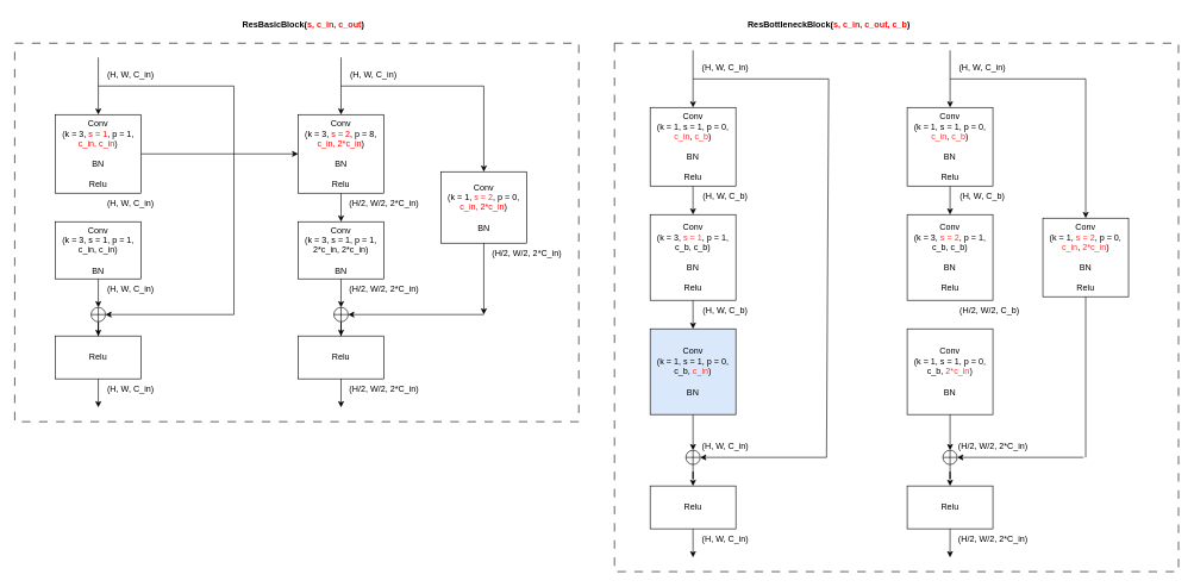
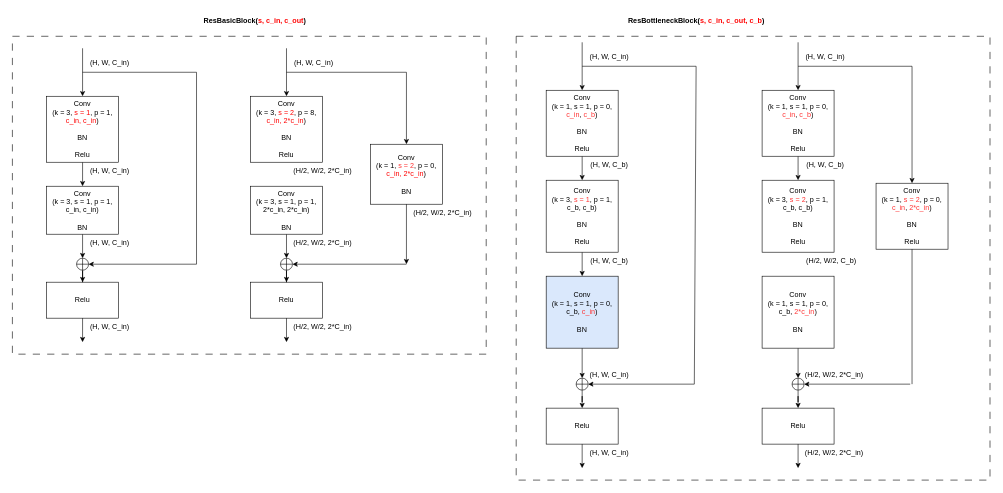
  <mxCell id="0" />
  <mxCell id="1" parent="0" />
  <mxCell id="2" value="" style="rounded=0;whiteSpace=wrap;html=1;fillColor=none;dashed=1;dashPattern=12 12;" vertex="1" parent="1"><mxGeometry x="20" y="60" width="790" height="530" as="geometry" /></mxCell>
- <mxCell id="3" value="" style="edgeStyle=orthogonalEdgeStyle;rounded=0;orthogonalLoop=1;jettySize=auto;html=1;" edge="1" parent="1" source="4" target="20"><mxGeometry relative="1" as="geometry" /></mxCell>
+ <mxCell id="3" value="" style="edgeStyle=orthogonalEdgeStyle;rounded=0;orthogonalLoop=1;jettySize=auto;html=1;" edge="1" parent="1" source="4" target="6"><mxGeometry relative="1" as="geometry" /></mxCell>
  <mxCell id="4" value="Conv&lt;br&gt;(k = 3, &lt;font color=&quot;#ff0000&quot;&gt;s = 1&lt;/font&gt;, p = 1, &lt;font color=&quot;#ff0000&quot;&gt;c_in, c_in&lt;/font&gt;)&lt;br&gt;&lt;br&gt;BN&lt;br&gt;&lt;br&gt;Relu" style="rounded=0;whiteSpace=wrap;html=1;" vertex="1" parent="1"><mxGeometry x="77" y="160" width="120" height="110" as="geometry" /></mxCell>
  <mxCell id="5" value="" style="edgeStyle=orthogonalEdgeStyle;rounded=0;orthogonalLoop=1;jettySize=auto;html=1;entryX=0.5;entryY=0;entryDx=0;entryDy=0;" edge="1" parent="1" source="6" target="10"><mxGeometry relative="1" as="geometry" /></mxCell>
  <mxCell id="6" value="Conv&lt;br&gt;(k = 3, s = 1, p = 1,&lt;br&gt;c_in, c_in)&lt;br&gt;&lt;br&gt;BN" style="rounded=0;whiteSpace=wrap;html=1;" vertex="1" parent="1"><mxGeometry x="77" y="310" width="120" height="80" as="geometry" /></mxCell>
  <mxCell id="7" value="Relu" style="rounded=0;whiteSpace=wrap;html=1;" vertex="1" parent="1"><mxGeometry x="77" y="470" width="120" height="60" as="geometry" /></mxCell>
  <mxCell id="8" value="" style="endArrow=classic;html=1;rounded=0;entryX=0.5;entryY=0;entryDx=0;entryDy=0;" edge="1" parent="1" target="4"><mxGeometry width="50" height="50" relative="1" as="geometry"><mxPoint x="137" y="80" as="sourcePoint" /><mxPoint x="317" y="200" as="targetPoint" /></mxGeometry></mxCell>
  <mxCell id="9" value="" style="edgeStyle=orthogonalEdgeStyle;rounded=0;orthogonalLoop=1;jettySize=auto;html=1;" edge="1" parent="1" source="10" target="7"><mxGeometry relative="1" as="geometry" /></mxCell>
  <mxCell id="10" value="" style="shape=orEllipse;perimeter=ellipsePerimeter;whiteSpace=wrap;html=1;backgroundOutline=1;" vertex="1" parent="1"><mxGeometry x="127" y="430" width="20" height="20" as="geometry" /></mxCell>
  <mxCell id="11" value="" style="endArrow=none;html=1;rounded=0;" edge="1" parent="1"><mxGeometry width="50" height="50" relative="1" as="geometry"><mxPoint x="137" y="120" as="sourcePoint" /><mxPoint x="327" y="120" as="targetPoint" /></mxGeometry></mxCell>
  <mxCell id="12" value="" style="endArrow=none;html=1;rounded=0;" edge="1" parent="1"><mxGeometry width="50" height="50" relative="1" as="geometry"><mxPoint x="327" y="120" as="sourcePoint" /><mxPoint x="327" y="440" as="targetPoint" /></mxGeometry></mxCell>
  <mxCell id="13" value="" style="endArrow=classic;html=1;rounded=0;entryX=1;entryY=0.5;entryDx=0;entryDy=0;" edge="1" parent="1" target="10"><mxGeometry width="50" height="50" relative="1" as="geometry"><mxPoint x="327" y="440" as="sourcePoint" /><mxPoint x="317" y="280" as="targetPoint" /></mxGeometry></mxCell>
  <mxCell id="14" value="" style="endArrow=classic;html=1;rounded=0;exitX=0.5;exitY=1;exitDx=0;exitDy=0;" edge="1" parent="1" source="7"><mxGeometry width="50" height="50" relative="1" as="geometry"><mxPoint x="267" y="560" as="sourcePoint" /><mxPoint x="137" y="570" as="targetPoint" /></mxGeometry></mxCell>
  <mxCell id="15" value="(H, W, C_in)" style="text;html=1;align=center;verticalAlign=middle;resizable=0;points=[];autosize=1;strokeColor=none;fillColor=none;" vertex="1" parent="1"><mxGeometry x="137" y="90" width="90" height="30" as="geometry" /></mxCell>
  <mxCell id="16" value="(H, W, C_in)" style="text;html=1;align=center;verticalAlign=middle;resizable=0;points=[];autosize=1;strokeColor=none;fillColor=none;" vertex="1" parent="1"><mxGeometry x="137" y="390" width="90" height="30" as="geometry" /></mxCell>
  <mxCell id="17" value="(H, W, C_in)" style="text;html=1;align=center;verticalAlign=middle;resizable=0;points=[];autosize=1;strokeColor=none;fillColor=none;" vertex="1" parent="1"><mxGeometry x="137" y="530" width="90" height="30" as="geometry" /></mxCell>
  <mxCell id="18" value="(H, W, C_in)" style="text;html=1;align=center;verticalAlign=middle;resizable=0;points=[];autosize=1;strokeColor=none;fillColor=none;" vertex="1" parent="1"><mxGeometry x="137" y="270" width="90" height="30" as="geometry" /></mxCell>
- <mxCell id="19" value="" style="edgeStyle=orthogonalEdgeStyle;rounded=0;orthogonalLoop=1;jettySize=auto;html=1;" edge="1" parent="1" source="20" target="22"><mxGeometry relative="1" as="geometry" /></mxCell>
  <mxCell id="20" value="Conv&lt;br&gt;(k = 3, &lt;font color=&quot;#ff0000&quot;&gt;s = 2&lt;/font&gt;, p = 8, &lt;font color=&quot;#ff0000&quot;&gt;c_in, 2*c_in&lt;/font&gt;)&lt;br&gt;&lt;br&gt;BN&lt;br&gt;&lt;br&gt;Relu" style="rounded=0;whiteSpace=wrap;html=1;" vertex="1" parent="1"><mxGeometry x="417" y="160" width="120" height="110" as="geometry" /></mxCell>
  <mxCell id="21" value="" style="edgeStyle=orthogonalEdgeStyle;rounded=0;orthogonalLoop=1;jettySize=auto;html=1;entryX=0.5;entryY=0;entryDx=0;entryDy=0;" edge="1" parent="1" source="22" target="26"><mxGeometry relative="1" as="geometry" /></mxCell>
  <mxCell id="22" value="Conv&lt;br&gt;(k = 3, s = 1, p = 1,&lt;br&gt;2*c_in, 2*c_in)&lt;br&gt;&lt;br&gt;BN" style="rounded=0;whiteSpace=wrap;html=1;" vertex="1" parent="1"><mxGeometry x="417" y="310" width="120" height="80" as="geometry" /></mxCell>
  <mxCell id="23" value="Relu" style="rounded=0;whiteSpace=wrap;html=1;" vertex="1" parent="1"><mxGeometry x="417" y="470" width="120" height="60" as="geometry" /></mxCell>
  <mxCell id="24" value="" style="endArrow=classic;html=1;rounded=0;entryX=0.5;entryY=0;entryDx=0;entryDy=0;" edge="1" parent="1" target="20"><mxGeometry width="50" height="50" relative="1" as="geometry"><mxPoint x="477" y="80" as="sourcePoint" /><mxPoint x="657" y="200" as="targetPoint" /></mxGeometry></mxCell>
  <mxCell id="25" value="" style="edgeStyle=orthogonalEdgeStyle;rounded=0;orthogonalLoop=1;jettySize=auto;html=1;" edge="1" parent="1" source="26" target="23"><mxGeometry relative="1" as="geometry" /></mxCell>
  <mxCell id="26" value="" style="shape=orEllipse;perimeter=ellipsePerimeter;whiteSpace=wrap;html=1;backgroundOutline=1;" vertex="1" parent="1"><mxGeometry x="467" y="430" width="20" height="20" as="geometry" /></mxCell>
  <mxCell id="27" value="" style="endArrow=none;html=1;rounded=0;" edge="1" parent="1"><mxGeometry width="50" height="50" relative="1" as="geometry"><mxPoint x="477" y="120" as="sourcePoint" /><mxPoint x="677" y="120" as="targetPoint" /></mxGeometry></mxCell>
  <mxCell id="28" value="" style="endArrow=classic;html=1;rounded=0;entryX=1;entryY=0.5;entryDx=0;entryDy=0;" edge="1" parent="1" target="26"><mxGeometry width="50" height="50" relative="1" as="geometry"><mxPoint x="677" y="440" as="sourcePoint" /><mxPoint x="657" y="280" as="targetPoint" /></mxGeometry></mxCell>
  <mxCell id="29" value="" style="endArrow=classic;html=1;rounded=0;exitX=0.5;exitY=1;exitDx=0;exitDy=0;" edge="1" parent="1" source="23"><mxGeometry width="50" height="50" relative="1" as="geometry"><mxPoint x="607" y="560" as="sourcePoint" /><mxPoint x="477" y="570" as="targetPoint" /></mxGeometry></mxCell>
  <mxCell id="30" value="(H, W, C_in)" style="text;html=1;align=center;verticalAlign=middle;resizable=0;points=[];autosize=1;strokeColor=none;fillColor=none;" vertex="1" parent="1"><mxGeometry x="477" y="90" width="90" height="30" as="geometry" /></mxCell>
  <mxCell id="31" value="(H/2, W/2, 2*C_in)" style="text;html=1;align=center;verticalAlign=middle;resizable=0;points=[];autosize=1;strokeColor=none;fillColor=none;" vertex="1" parent="1"><mxGeometry x="477" y="390" width="120" height="30" as="geometry" /></mxCell>
  <mxCell id="32" value="(H/2, W/2, 2*C_in)" style="text;html=1;align=center;verticalAlign=middle;resizable=0;points=[];autosize=1;strokeColor=none;fillColor=none;" vertex="1" parent="1"><mxGeometry x="477" y="270" width="120" height="30" as="geometry" /></mxCell>
  <mxCell id="33" value="Conv&lt;br&gt;(k = 1, &lt;font color=&quot;#ff3333&quot;&gt;s = 2&lt;/font&gt;, p = 0, &lt;font color=&quot;#ff0000&quot;&gt;c_in, 2*c_in&lt;/font&gt;)&lt;br&gt;&lt;br&gt;BN" style="rounded=0;whiteSpace=wrap;html=1;" vertex="1" parent="1"><mxGeometry x="617" y="240" width="120" height="100" as="geometry" /></mxCell>
  <mxCell id="34" value="" style="endArrow=classic;html=1;rounded=0;entryX=0.5;entryY=0;entryDx=0;entryDy=0;" edge="1" parent="1" target="33"><mxGeometry width="50" height="50" relative="1" as="geometry"><mxPoint x="677" y="120" as="sourcePoint" /><mxPoint x="767" y="260" as="targetPoint" /></mxGeometry></mxCell>
  <mxCell id="35" value="" style="endArrow=classic;html=1;rounded=0;exitX=0.5;exitY=1;exitDx=0;exitDy=0;" edge="1" parent="1" source="33"><mxGeometry width="50" height="50" relative="1" as="geometry"><mxPoint x="717" y="310" as="sourcePoint" /><mxPoint x="677" y="440" as="targetPoint" /></mxGeometry></mxCell>
  <mxCell id="36" value="(H/2, W/2, 2*C_in)" style="text;html=1;align=center;verticalAlign=middle;resizable=0;points=[];autosize=1;strokeColor=none;fillColor=none;" vertex="1" parent="1"><mxGeometry x="677" y="340" width="120" height="30" as="geometry" /></mxCell>
  <mxCell id="37" value="(H/2, W/2, 2*C_in)" style="text;html=1;align=center;verticalAlign=middle;resizable=0;points=[];autosize=1;strokeColor=none;fillColor=none;" vertex="1" parent="1"><mxGeometry x="477" y="530" width="120" height="30" as="geometry" /></mxCell>
  <mxCell id="38" value="&lt;b&gt;ResBasicBlock(&lt;font color=&quot;#ff0000&quot;&gt;s, c_in, c_out&lt;/font&gt;)&lt;/b&gt;" style="text;html=1;align=center;verticalAlign=middle;resizable=0;points=[];autosize=1;strokeColor=none;fillColor=none;" vertex="1" parent="1"><mxGeometry x="329" y="20" width="190" height="30" as="geometry" /></mxCell>
  <mxCell id="39" value="" style="edgeStyle=orthogonalEdgeStyle;rounded=0;orthogonalLoop=1;jettySize=auto;html=1;" edge="1" parent="1" source="40" target="42"><mxGeometry relative="1" as="geometry" /></mxCell>
  <mxCell id="40" value="Conv&lt;br&gt;(k = 1, s = 1, p = 0, &lt;font color=&quot;#ff3333&quot;&gt;c_in&lt;/font&gt;, &lt;font color=&quot;#ff3333&quot;&gt;c_b&lt;/font&gt;)&lt;br&gt;&lt;br&gt;BN&lt;br&gt;&lt;br&gt;Relu" style="rounded=0;whiteSpace=wrap;html=1;" vertex="1" parent="1"><mxGeometry x="910" y="150" width="120" height="110" as="geometry" /></mxCell>
  <mxCell id="41" value="" style="edgeStyle=orthogonalEdgeStyle;rounded=0;orthogonalLoop=1;jettySize=auto;html=1;entryX=0.5;entryY=0;entryDx=0;entryDy=0;" edge="1" parent="1" source="42" target="57"><mxGeometry relative="1" as="geometry" /></mxCell>
  <mxCell id="42" value="Conv&lt;br&gt;(k = 3, &lt;font color=&quot;#ff3333&quot;&gt;s = 1&lt;/font&gt;, p = 1,&lt;br&gt;c_b, c_b)&lt;br&gt;&lt;br&gt;BN&lt;br&gt;&lt;br&gt;Relu" style="rounded=0;whiteSpace=wrap;html=1;" vertex="1" parent="1"><mxGeometry x="910" y="300" width="120" height="120" as="geometry" /></mxCell>
  <mxCell id="43" value="Relu" style="rounded=0;whiteSpace=wrap;html=1;" vertex="1" parent="1"><mxGeometry x="910" y="680" width="120" height="60" as="geometry" /></mxCell>
  <mxCell id="44" value="" style="endArrow=classic;html=1;rounded=0;entryX=0.5;entryY=0;entryDx=0;entryDy=0;" edge="1" parent="1" target="40"><mxGeometry width="50" height="50" relative="1" as="geometry"><mxPoint x="970" y="70" as="sourcePoint" /><mxPoint x="1150" y="190" as="targetPoint" /></mxGeometry></mxCell>
  <mxCell id="45" value="" style="edgeStyle=orthogonalEdgeStyle;rounded=0;orthogonalLoop=1;jettySize=auto;html=1;" edge="1" parent="1" source="46" target="43"><mxGeometry relative="1" as="geometry" /></mxCell>
  <mxCell id="46" value="" style="shape=orEllipse;perimeter=ellipsePerimeter;whiteSpace=wrap;html=1;backgroundOutline=1;" vertex="1" parent="1"><mxGeometry x="960" y="630" width="20" height="20" as="geometry" /></mxCell>
  <mxCell id="47" value="" style="endArrow=none;html=1;rounded=0;" edge="1" parent="1"><mxGeometry width="50" height="50" relative="1" as="geometry"><mxPoint x="970" y="110" as="sourcePoint" /><mxPoint x="1160" y="110" as="targetPoint" /></mxGeometry></mxCell>
  <mxCell id="48" value="" style="endArrow=none;html=1;rounded=0;" edge="1" parent="1"><mxGeometry width="50" height="50" relative="1" as="geometry"><mxPoint x="1160" y="110" as="sourcePoint" /><mxPoint x="1157" y="640" as="targetPoint" /></mxGeometry></mxCell>
  <mxCell id="49" value="" style="endArrow=classic;html=1;rounded=0;entryX=1;entryY=0.5;entryDx=0;entryDy=0;" edge="1" parent="1" target="46"><mxGeometry width="50" height="50" relative="1" as="geometry"><mxPoint x="1157" y="640" as="sourcePoint" /><mxPoint x="1150" y="355" as="targetPoint" /></mxGeometry></mxCell>
  <mxCell id="50" value="" style="endArrow=classic;html=1;rounded=0;exitX=0.5;exitY=1;exitDx=0;exitDy=0;" edge="1" parent="1" source="43"><mxGeometry width="50" height="50" relative="1" as="geometry"><mxPoint x="1100" y="770" as="sourcePoint" /><mxPoint x="970" y="780" as="targetPoint" /></mxGeometry></mxCell>
  <mxCell id="51" value="(H, W, C_in)" style="text;html=1;align=center;verticalAlign=middle;resizable=0;points=[];autosize=1;strokeColor=none;fillColor=none;" vertex="1" parent="1"><mxGeometry x="970" y="80" width="90" height="30" as="geometry" /></mxCell>
  <mxCell id="52" value="(H, W, C_in)" style="text;html=1;align=center;verticalAlign=middle;resizable=0;points=[];autosize=1;strokeColor=none;fillColor=none;" vertex="1" parent="1"><mxGeometry x="970" y="610" width="90" height="30" as="geometry" /></mxCell>
  <mxCell id="53" value="(H, W, C_in)" style="text;html=1;align=center;verticalAlign=middle;resizable=0;points=[];autosize=1;strokeColor=none;fillColor=none;" vertex="1" parent="1"><mxGeometry x="970" y="740" width="90" height="30" as="geometry" /></mxCell>
  <mxCell id="54" value="(H, W, C_b)" style="text;html=1;align=center;verticalAlign=middle;resizable=0;points=[];autosize=1;strokeColor=none;fillColor=none;" vertex="1" parent="1"><mxGeometry x="970" y="260" width="90" height="30" as="geometry" /></mxCell>
  <mxCell id="55" value="&lt;b&gt;ResBottleneckBlock(&lt;font color=&quot;#ff0000&quot;&gt;s, c_in, c_out, c_b&lt;/font&gt;)&lt;/b&gt;" style="text;html=1;align=center;verticalAlign=middle;resizable=0;points=[];autosize=1;strokeColor=none;fillColor=none;" vertex="1" parent="1"><mxGeometry x="1035" y="20" width="250" height="30" as="geometry" /></mxCell>
  <mxCell id="56" value="" style="edgeStyle=orthogonalEdgeStyle;rounded=0;orthogonalLoop=1;jettySize=auto;html=1;entryX=0.5;entryY=0;entryDx=0;entryDy=0;" edge="1" parent="1" source="57" target="46"><mxGeometry relative="1" as="geometry" /></mxCell>
  <mxCell id="57" value="Conv&lt;br&gt;(k = 1, s = 1, p = 0,&lt;br&gt;c_b, &lt;font color=&quot;#ff3333&quot;&gt;c_in&lt;/font&gt;)&lt;br&gt;&lt;br&gt;BN" style="rounded=0;whiteSpace=wrap;html=1;fillColor=#dae8fc;" vertex="1" parent="1"><mxGeometry x="910" y="460" width="120" height="120" as="geometry" /></mxCell>
  <mxCell id="58" value="(H, W, C_b)" style="text;html=1;align=center;verticalAlign=middle;resizable=0;points=[];autosize=1;strokeColor=none;fillColor=none;" vertex="1" parent="1"><mxGeometry x="970" y="420" width="90" height="30" as="geometry" /></mxCell>
  <mxCell id="59" value="" style="edgeStyle=orthogonalEdgeStyle;rounded=0;orthogonalLoop=1;jettySize=auto;html=1;" edge="1" parent="1" source="60" target="61"><mxGeometry relative="1" as="geometry" /></mxCell>
  <mxCell id="60" value="Conv&lt;br&gt;(k = 1, s = 1, p = 0, &lt;font color=&quot;#ff3333&quot;&gt;c_in&lt;/font&gt;, &lt;font color=&quot;#ff3333&quot;&gt;c_b&lt;/font&gt;)&lt;br&gt;&lt;br&gt;BN&lt;br&gt;&lt;br&gt;Relu" style="rounded=0;whiteSpace=wrap;html=1;" vertex="1" parent="1"><mxGeometry x="1270" y="150" width="120" height="110" as="geometry" /></mxCell>
  <mxCell id="61" value="Conv&lt;br&gt;(k = 3, &lt;font color=&quot;#ff3333&quot;&gt;s = 2&lt;/font&gt;, p = 1,&lt;br&gt;c_b, c_b)&lt;br&gt;&lt;br&gt;BN&lt;br&gt;&lt;br&gt;Relu" style="rounded=0;whiteSpace=wrap;html=1;" vertex="1" parent="1"><mxGeometry x="1270" y="300" width="120" height="120" as="geometry" /></mxCell>
  <mxCell id="62" value="Relu" style="rounded=0;whiteSpace=wrap;html=1;" vertex="1" parent="1"><mxGeometry x="1270" y="680" width="120" height="60" as="geometry" /></mxCell>
  <mxCell id="63" value="" style="endArrow=classic;html=1;rounded=0;entryX=0.5;entryY=0;entryDx=0;entryDy=0;" edge="1" parent="1" target="60"><mxGeometry width="50" height="50" relative="1" as="geometry"><mxPoint x="1330" y="70" as="sourcePoint" /><mxPoint x="1510" y="190" as="targetPoint" /></mxGeometry></mxCell>
  <mxCell id="64" value="" style="edgeStyle=orthogonalEdgeStyle;rounded=0;orthogonalLoop=1;jettySize=auto;html=1;" edge="1" parent="1" source="65" target="62"><mxGeometry relative="1" as="geometry" /></mxCell>
  <mxCell id="65" value="" style="shape=orEllipse;perimeter=ellipsePerimeter;whiteSpace=wrap;html=1;backgroundOutline=1;" vertex="1" parent="1"><mxGeometry x="1320" y="630" width="20" height="20" as="geometry" /></mxCell>
  <mxCell id="66" value="" style="endArrow=none;html=1;rounded=0;" edge="1" parent="1"><mxGeometry width="50" height="50" relative="1" as="geometry"><mxPoint x="1330" y="110" as="sourcePoint" /><mxPoint x="1520" y="110" as="targetPoint" /></mxGeometry></mxCell>
  <mxCell id="67" value="" style="endArrow=classic;html=1;rounded=0;entryX=1;entryY=0.5;entryDx=0;entryDy=0;" edge="1" parent="1" target="65"><mxGeometry width="50" height="50" relative="1" as="geometry"><mxPoint x="1517" y="640" as="sourcePoint" /><mxPoint x="1510" y="355" as="targetPoint" /></mxGeometry></mxCell>
  <mxCell id="68" value="" style="endArrow=classic;html=1;rounded=0;exitX=0.5;exitY=1;exitDx=0;exitDy=0;" edge="1" parent="1" source="62"><mxGeometry width="50" height="50" relative="1" as="geometry"><mxPoint x="1460" y="770" as="sourcePoint" /><mxPoint x="1330" y="780" as="targetPoint" /></mxGeometry></mxCell>
  <mxCell id="69" value="(H, W, C_in)" style="text;html=1;align=center;verticalAlign=middle;resizable=0;points=[];autosize=1;strokeColor=none;fillColor=none;" vertex="1" parent="1"><mxGeometry x="1330" y="80" width="90" height="30" as="geometry" /></mxCell>
  <mxCell id="70" value="(H/2, W/2, 2*C_in)" style="text;html=1;align=center;verticalAlign=middle;resizable=0;points=[];autosize=1;strokeColor=none;fillColor=none;" vertex="1" parent="1"><mxGeometry x="1330" y="610" width="120" height="30" as="geometry" /></mxCell>
  <mxCell id="71" value="(H/2, W/2, 2*C_in)" style="text;html=1;align=center;verticalAlign=middle;resizable=0;points=[];autosize=1;strokeColor=none;fillColor=none;" vertex="1" parent="1"><mxGeometry x="1330" y="740" width="120" height="30" as="geometry" /></mxCell>
  <mxCell id="72" value="(H, W, C_b)" style="text;html=1;align=center;verticalAlign=middle;resizable=0;points=[];autosize=1;strokeColor=none;fillColor=none;" vertex="1" parent="1"><mxGeometry x="1330" y="260" width="90" height="30" as="geometry" /></mxCell>
  <mxCell id="73" value="" style="edgeStyle=orthogonalEdgeStyle;rounded=0;orthogonalLoop=1;jettySize=auto;html=1;entryX=0.5;entryY=0;entryDx=0;entryDy=0;" edge="1" parent="1" source="74" target="65"><mxGeometry relative="1" as="geometry" /></mxCell>
  <mxCell id="74" value="Conv&lt;br&gt;(k = 1, s = 1, p = 0,&lt;br&gt;c_b, &lt;font color=&quot;#ff3333&quot;&gt;2*c_in&lt;/font&gt;)&lt;br&gt;&lt;br&gt;BN" style="rounded=0;whiteSpace=wrap;html=1;" vertex="1" parent="1"><mxGeometry x="1270" y="460" width="120" height="120" as="geometry" /></mxCell>
  <mxCell id="75" value="(H/2, W/2, C_b)" style="text;html=1;align=center;verticalAlign=middle;resizable=0;points=[];autosize=1;strokeColor=none;fillColor=none;" vertex="1" parent="1"><mxGeometry x="1330" y="420" width="110" height="30" as="geometry" /></mxCell>
  <mxCell id="76" value="Conv&lt;br&gt;(k = 1, &lt;font color=&quot;#ff3333&quot;&gt;s = 2&lt;/font&gt;, p = 0, &lt;font color=&quot;#ff3333&quot;&gt;c_in&lt;/font&gt;, &lt;font color=&quot;#ff3333&quot;&gt;2*c_in&lt;/font&gt;)&lt;br&gt;&lt;br&gt;BN&lt;br&gt;&lt;br&gt;Relu" style="rounded=0;whiteSpace=wrap;html=1;" vertex="1" parent="1"><mxGeometry x="1460" y="305" width="120" height="110" as="geometry" /></mxCell>
  <mxCell id="77" value="" style="endArrow=classic;html=1;rounded=0;entryX=0.5;entryY=0;entryDx=0;entryDy=0;" edge="1" parent="1" target="76"><mxGeometry width="50" height="50" relative="1" as="geometry"><mxPoint x="1520" y="110" as="sourcePoint" /><mxPoint x="1430" y="230" as="targetPoint" /></mxGeometry></mxCell>
  <mxCell id="78" value="" style="endArrow=none;html=1;rounded=0;entryX=0.5;entryY=1;entryDx=0;entryDy=0;" edge="1" parent="1" target="76"><mxGeometry width="50" height="50" relative="1" as="geometry"><mxPoint x="1520" y="640" as="sourcePoint" /><mxPoint x="1430" y="440" as="targetPoint" /></mxGeometry></mxCell>
  <mxCell id="79" value="" style="rounded=0;whiteSpace=wrap;html=1;fillColor=none;dashed=1;dashPattern=12 12;" vertex="1" parent="1"><mxGeometry x="860" y="60" width="790" height="740" as="geometry" /></mxCell>
